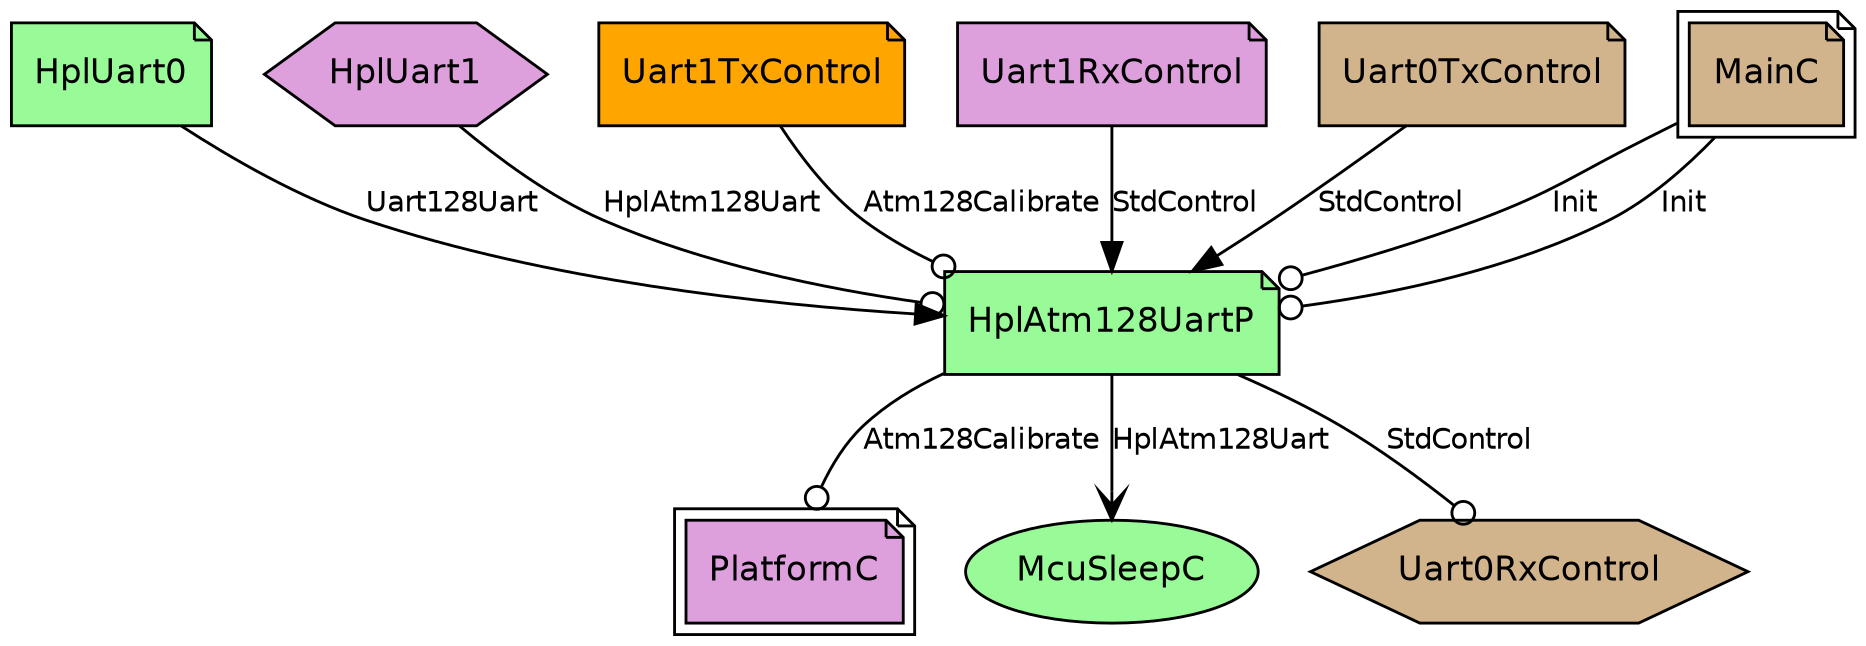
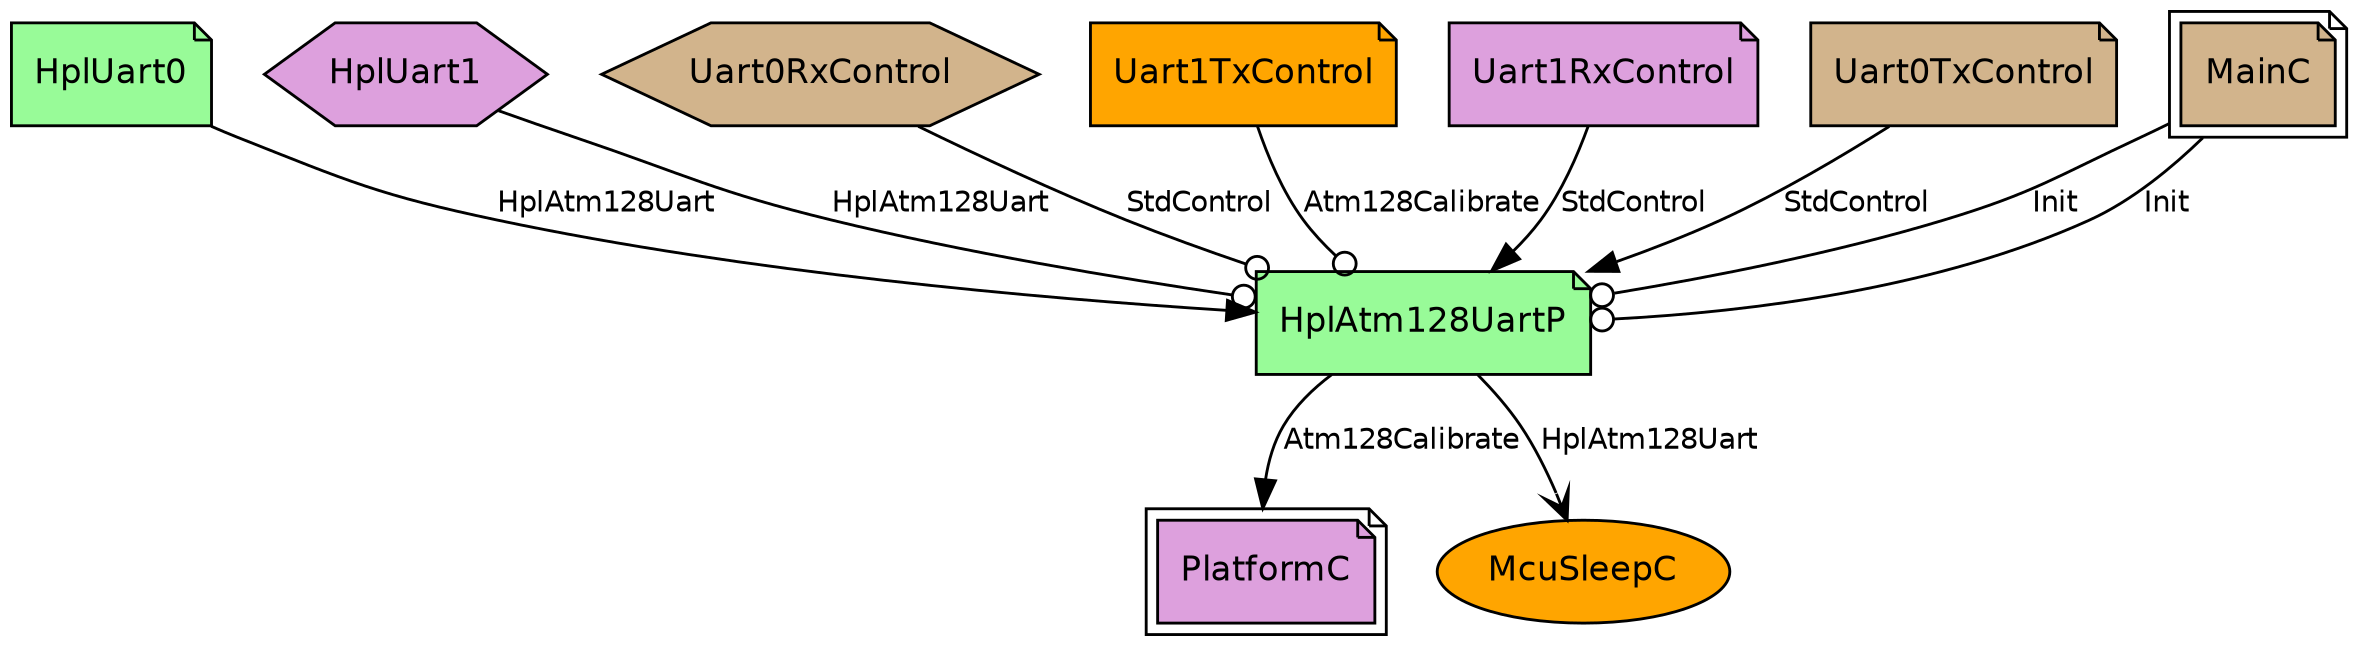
  digraph {
    fontname="DejaVu Sans"
    node [fillcolor=plum fontname="DejaVu Sans" fontsize=12 shape=note style=filled]
    edge [arrowhead=odot fontname="DejaVu Sans" fontsize=10]
    n1 [fillcolor=palegreen label=HplUart0]
    HplAtm128UartP [fillcolor=palegreen]
    PlatformC [peripheries=2]
-   McuSleepC [fillcolor=palegreen shape=ellipse]
+   McuSleepC [fillcolor=orange shape=ellipse]
    n5 [label=HplUart1 shape=hexagon]
    n6 [fillcolor=tan label=Uart0RxControl shape=hexagon]
    n7 [fillcolor=orange label=Uart1TxControl]
    n8 [label=Uart1RxControl]
    n9 [fillcolor=tan label=Uart0TxControl]
    MainC [fillcolor=tan peripheries=2]
-   n1 -> HplAtm128UartP [arrowhead=normal label=Uart128Uart]
-   HplAtm128UartP -> PlatformC [label=Atm128Calibrate]
+   n1 -> HplAtm128UartP [arrowhead=normal label=HplAtm128Uart]
+   HplAtm128UartP -> PlatformC [arrowhead=normal label=Atm128Calibrate]
    HplAtm128UartP -> McuSleepC [arrowhead=vee label=HplAtm128Uart]
    n5 -> HplAtm128UartP [label=HplAtm128Uart]
-   HplAtm128UartP -> n6 [label=StdControl]
+   n6 -> HplAtm128UartP [label=StdControl]
    n7 -> HplAtm128UartP [label=Atm128Calibrate]
    n8 -> HplAtm128UartP [arrowhead=normal label=StdControl]
    n9 -> HplAtm128UartP [arrowhead=normal label=StdControl]
    MainC -> HplAtm128UartP [label=Init]
    MainC -> HplAtm128UartP [label=Init]
  }
